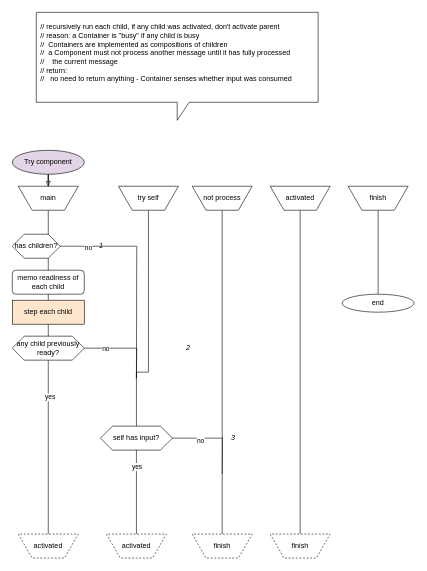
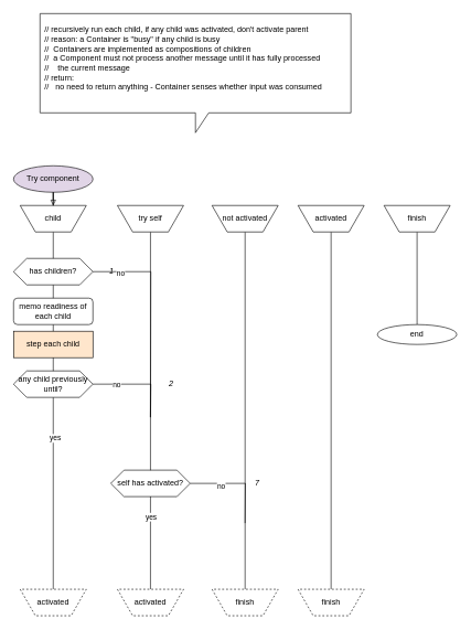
  <mxCell id="0" />
  <mxCell id="1" parent="0" />
  <mxCell id="2" style="edgeStyle=orthogonalEdgeStyle;rounded=0;orthogonalLoop=1;jettySize=auto;html=1;exitX=0.5;exitY=1;exitDx=0;exitDy=0;endArrow=none;endFill=0;startArrow=none;entryX=0.5;entryY=0;entryDx=0;entryDy=0;" parent="1" source="14" target="18" edge="1"><mxGeometry relative="1" as="geometry"><mxPoint x="80" y="830" as="targetPoint" /></mxGeometry></mxCell>
  <mxCell id="3" value="yes" style="edgeLabel;html=1;align=center;verticalAlign=middle;resizable=0;points=[];" parent="2" vertex="1" connectable="0"><mxGeometry x="0.152" y="2" relative="1" as="geometry"><mxPoint as="offset" /></mxGeometry></mxCell>
  <mxCell id="4" value="Try component" style="ellipse;whiteSpace=wrap;html=1;fillColor=#e1d5e7;" parent="1" vertex="1"><mxGeometry x="20" y="250" width="120" height="40" as="geometry" /></mxCell>
  <mxCell id="5" style="edgeStyle=orthogonalEdgeStyle;rounded=0;orthogonalLoop=1;jettySize=auto;html=1;exitX=1;exitY=0.5;exitDx=0;exitDy=0;entryX=0.5;entryY=0;entryDx=0;entryDy=0;endArrow=none;endFill=0;" parent="1" source="7" edge="1"><mxGeometry relative="1" as="geometry"><mxPoint x="227" y="630" as="targetPoint" /></mxGeometry></mxCell>
  <mxCell id="6" value="no" style="edgeLabel;html=1;align=center;verticalAlign=middle;resizable=0;points=[];" parent="5" vertex="1" connectable="0"><mxGeometry x="-0.733" y="-1" relative="1" as="geometry"><mxPoint as="offset" /></mxGeometry></mxCell>
- <mxCell id="7" value="has children?" style="shape=hexagon;perimeter=hexagonPerimeter2;whiteSpace=wrap;html=1;fixedSize=1;" parent="1" vertex="1"><mxGeometry x="20" y="390" width="80" height="40" as="geometry" /></mxCell>
+ <mxCell id="7" value="has children?" style="shape=hexagon;perimeter=hexagonPerimeter2;whiteSpace=wrap;html=1;fixedSize=1;" parent="1" vertex="1"><mxGeometry x="20" y="390" width="120" height="40" as="geometry" /></mxCell>
  <mxCell id="8" style="edgeStyle=orthogonalEdgeStyle;rounded=0;orthogonalLoop=1;jettySize=auto;html=1;exitX=1;exitY=0.5;exitDx=0;exitDy=0;entryX=0.5;entryY=0;entryDx=0;entryDy=0;endArrow=none;endFill=0;" parent="1" source="10" edge="1"><mxGeometry relative="1" as="geometry"><mxPoint x="227" y="630" as="targetPoint" /></mxGeometry></mxCell>
  <mxCell id="9" value="no" style="edgeLabel;html=1;align=center;verticalAlign=middle;resizable=0;points=[];" parent="8" vertex="1" connectable="0"><mxGeometry x="-0.489" relative="1" as="geometry"><mxPoint as="offset" /></mxGeometry></mxCell>
- <mxCell id="10" value="any child previously ready?" style="shape=hexagon;perimeter=hexagonPerimeter2;whiteSpace=wrap;html=1;fixedSize=1;" parent="1" vertex="1"><mxGeometry x="20" y="560" width="120" height="40" as="geometry" /></mxCell>
+ <mxCell id="10" value="any child previously until?" style="shape=hexagon;perimeter=hexagonPerimeter2;whiteSpace=wrap;html=1;fixedSize=1;" parent="1" vertex="1"><mxGeometry x="20" y="560" width="120" height="40" as="geometry" /></mxCell>
  <mxCell id="11" value="step each child" style="rounded=0;whiteSpace=wrap;html=1;fillColor=#ffe6cc;" parent="1" vertex="1"><mxGeometry x="20" y="500" width="120" height="40" as="geometry" /></mxCell>
  <mxCell id="12" style="edgeStyle=orthogonalEdgeStyle;rounded=0;orthogonalLoop=1;jettySize=auto;html=1;exitX=0.5;exitY=1;exitDx=0;exitDy=0;endArrow=none;endFill=0;entryX=0.5;entryY=0;entryDx=0;entryDy=0;" parent="1" source="13" target="20" edge="1"><mxGeometry relative="1" as="geometry"><mxPoint x="369.5" y="320" as="sourcePoint" /><mxPoint x="370" y="830" as="targetPoint" /></mxGeometry></mxCell>
- <mxCell id="13" value="not process" style="verticalLabelPosition=middle;verticalAlign=middle;html=1;shape=trapezoid;perimeter=trapezoidPerimeter;whiteSpace=wrap;size=0.23;arcSize=10;flipV=1;labelPosition=center;align=center;" parent="1" vertex="1"><mxGeometry x="320" y="310" width="100" height="40" as="geometry" /></mxCell>
- <mxCell id="14" value="main" style="verticalLabelPosition=middle;verticalAlign=middle;html=1;shape=trapezoid;perimeter=trapezoidPerimeter;whiteSpace=wrap;size=0.23;arcSize=10;flipV=1;labelPosition=center;align=center;" parent="1" vertex="1"><mxGeometry x="30" y="310" width="100" height="40" as="geometry" /></mxCell>
+ <mxCell id="13" value="not activated" style="verticalLabelPosition=middle;verticalAlign=middle;html=1;shape=trapezoid;perimeter=trapezoidPerimeter;whiteSpace=wrap;size=0.23;arcSize=10;flipV=1;labelPosition=center;align=center;" parent="1" vertex="1"><mxGeometry x="320" y="310" width="100" height="40" as="geometry" /></mxCell>
+ <mxCell id="14" value="child" style="verticalLabelPosition=middle;verticalAlign=middle;html=1;shape=trapezoid;perimeter=trapezoidPerimeter;whiteSpace=wrap;size=0.23;arcSize=10;flipV=1;labelPosition=center;align=center;" parent="1" vertex="1"><mxGeometry x="30" y="310" width="100" height="40" as="geometry" /></mxCell>
  <mxCell id="15" value="" style="edgeStyle=orthogonalEdgeStyle;rounded=0;orthogonalLoop=1;jettySize=auto;html=1;exitX=0.5;exitY=1;exitDx=0;exitDy=0;endArrow=block;endFill=0;" parent="1" source="4" target="14" edge="1"><mxGeometry relative="1" as="geometry"><mxPoint x="80" y="290" as="sourcePoint" /><mxPoint x="80" y="830" as="targetPoint" /></mxGeometry></mxCell>
  <mxCell id="16" style="edgeStyle=orthogonalEdgeStyle;rounded=0;orthogonalLoop=1;jettySize=auto;html=1;exitX=0.5;exitY=1;exitDx=0;exitDy=0;endArrow=none;endFill=0;entryX=0.5;entryY=0;entryDx=0;entryDy=0;" parent="1" source="17" target="19" edge="1"><mxGeometry relative="1" as="geometry"><mxPoint x="499.5" y="320" as="sourcePoint" /><mxPoint x="500" y="830" as="targetPoint" /></mxGeometry></mxCell>
  <mxCell id="17" value="activated" style="verticalLabelPosition=middle;verticalAlign=middle;html=1;shape=trapezoid;perimeter=trapezoidPerimeter;whiteSpace=wrap;size=0.23;arcSize=10;flipV=1;labelPosition=center;align=center;" parent="1" vertex="1"><mxGeometry x="450" y="310" width="100" height="40" as="geometry" /></mxCell>
  <mxCell id="18" value="activated" style="verticalLabelPosition=middle;verticalAlign=middle;html=1;shape=trapezoid;perimeter=trapezoidPerimeter;whiteSpace=wrap;size=0.23;arcSize=10;flipV=1;labelPosition=center;align=center;dashed=1;" parent="1" vertex="1"><mxGeometry x="30" y="890" width="100" height="40" as="geometry" /></mxCell>
  <mxCell id="19" value="finish" style="verticalLabelPosition=middle;verticalAlign=middle;html=1;shape=trapezoid;perimeter=trapezoidPerimeter;whiteSpace=wrap;size=0.23;arcSize=10;flipV=1;labelPosition=center;align=center;dashed=1;" parent="1" vertex="1"><mxGeometry x="450" y="890" width="100" height="40" as="geometry" /></mxCell>
  <mxCell id="20" value="finish" style="verticalLabelPosition=middle;verticalAlign=middle;html=1;shape=trapezoid;perimeter=trapezoidPerimeter;whiteSpace=wrap;size=0.23;arcSize=10;flipV=1;labelPosition=center;align=center;dashed=1;" parent="1" vertex="1"><mxGeometry x="320" y="890" width="100" height="40" as="geometry" /></mxCell>
  <mxCell id="21" style="edgeStyle=orthogonalEdgeStyle;rounded=0;orthogonalLoop=1;jettySize=auto;html=1;exitX=0.5;exitY=1;exitDx=0;exitDy=0;endArrow=none;endFill=0;entryX=0.5;entryY=0;entryDx=0;entryDy=0;" parent="1" source="22" target="23" edge="1"><mxGeometry relative="1" as="geometry"><mxPoint x="629.5" y="320" as="sourcePoint" /><mxPoint x="630" y="890" as="targetPoint" /></mxGeometry></mxCell>
  <mxCell id="22" value="finish" style="verticalLabelPosition=middle;verticalAlign=middle;html=1;shape=trapezoid;perimeter=trapezoidPerimeter;whiteSpace=wrap;size=0.23;arcSize=10;flipV=1;labelPosition=center;align=center;" parent="1" vertex="1"><mxGeometry x="580" y="310" width="100" height="40" as="geometry" /></mxCell>
  <mxCell id="23" value="end" style="ellipse;whiteSpace=wrap;html=1;" parent="1" vertex="1"><mxGeometry x="570" y="490" width="120" height="30" as="geometry" /></mxCell>
  <mxCell id="24" style="edgeStyle=orthogonalEdgeStyle;rounded=0;orthogonalLoop=1;jettySize=auto;html=1;endArrow=none;endFill=0;entryX=0.5;entryY=0;entryDx=0;entryDy=0;exitX=0.5;exitY=1;exitDx=0;exitDy=0;" parent="1" source="26" target="27" edge="1"><mxGeometry relative="1" as="geometry"><mxPoint x="227" y="430" as="sourcePoint" /><mxPoint x="226.5" y="880" as="targetPoint" /><Array as="points" /></mxGeometry></mxCell>
  <mxCell id="25" value="yes" style="edgeLabel;html=1;align=center;verticalAlign=middle;resizable=0;points=[];" parent="24" vertex="1" connectable="0"><mxGeometry x="0.656" y="2" relative="1" as="geometry"><mxPoint x="-2" y="-17" as="offset" /></mxGeometry></mxCell>
- <mxCell id="26" value="try self" style="verticalLabelPosition=middle;verticalAlign=middle;html=1;shape=trapezoid;perimeter=trapezoidPerimeter;whiteSpace=wrap;size=0.23;arcSize=10;flipV=1;labelPosition=center;align=center;" parent="1" vertex="1"><mxGeometry x="197" y="310" width="100" height="40" as="geometry" /></mxCell>
+ <mxCell id="26" value="try self" style="verticalLabelPosition=middle;verticalAlign=middle;html=1;shape=trapezoid;perimeter=trapezoidPerimeter;whiteSpace=wrap;size=0.23;arcSize=10;flipV=1;labelPosition=center;align=center;" parent="1" vertex="1"><mxGeometry x="177" y="310" width="100" height="40" as="geometry" /></mxCell>
  <mxCell id="27" value="activated" style="verticalLabelPosition=middle;verticalAlign=middle;html=1;shape=trapezoid;perimeter=trapezoidPerimeter;whiteSpace=wrap;size=0.23;arcSize=10;flipV=1;labelPosition=center;align=center;dashed=1;" parent="1" vertex="1"><mxGeometry x="177" y="890" width="100" height="40" as="geometry" /></mxCell>
  <mxCell id="28" style="edgeStyle=orthogonalEdgeStyle;rounded=0;orthogonalLoop=1;jettySize=auto;html=1;exitX=1;exitY=0.5;exitDx=0;exitDy=0;entryX=0.5;entryY=0;entryDx=0;entryDy=0;endArrow=none;endFill=0;" parent="1" source="30" edge="1"><mxGeometry relative="1" as="geometry"><mxPoint x="370" y="790" as="targetPoint" /></mxGeometry></mxCell>
  <mxCell id="29" value="no" style="edgeLabel;html=1;align=center;verticalAlign=middle;resizable=0;points=[];" parent="28" vertex="1" connectable="0"><mxGeometry x="-0.357" y="-3" relative="1" as="geometry"><mxPoint as="offset" /></mxGeometry></mxCell>
- <mxCell id="30" value="self has input?" style="shape=hexagon;perimeter=hexagonPerimeter2;whiteSpace=wrap;html=1;fixedSize=1;" parent="1" vertex="1"><mxGeometry x="167" y="710" width="120" height="40" as="geometry" /></mxCell>
+ <mxCell id="30" value="self has activated?" style="shape=hexagon;perimeter=hexagonPerimeter2;whiteSpace=wrap;html=1;fixedSize=1;" parent="1" vertex="1"><mxGeometry x="167" y="710" width="120" height="40" as="geometry" /></mxCell>
  <mxCell id="31" value="&lt;i&gt;1&lt;/i&gt;" style="text;html=1;strokeColor=none;fillColor=none;align=center;verticalAlign=middle;whiteSpace=wrap;rounded=0;" parent="1" vertex="1"><mxGeometry x="157" y="400" width="23" height="20" as="geometry" /></mxCell>
- <mxCell id="32" value="&lt;i&gt;2&lt;/i&gt;" style="text;html=1;strokeColor=none;fillColor=none;align=center;verticalAlign=middle;whiteSpace=wrap;rounded=0;" parent="1" vertex="1"><mxGeometry x="302" y="570" width="23" height="20" as="geometry" /></mxCell>
- <mxCell id="33" value="&lt;i&gt;3&lt;/i&gt;" style="text;html=1;strokeColor=none;fillColor=none;align=center;verticalAlign=middle;whiteSpace=wrap;rounded=0;" parent="1" vertex="1"><mxGeometry x="377" y="720" width="23" height="20" as="geometry" /></mxCell>
+ <mxCell id="32" value="&lt;i&gt;2&lt;/i&gt;" style="text;html=1;strokeColor=none;fillColor=none;align=center;verticalAlign=middle;whiteSpace=wrap;rounded=0;" parent="1" vertex="1"><mxGeometry x="247" y="570" width="23" height="20" as="geometry" /></mxCell>
+ <mxCell id="33" value="&lt;i&gt;7&lt;/i&gt;" style="text;html=1;strokeColor=none;fillColor=none;align=center;verticalAlign=middle;whiteSpace=wrap;rounded=0;" parent="1" vertex="1"><mxGeometry x="377" y="720" width="23" height="20" as="geometry" /></mxCell>
  <mxCell id="34" value="&lt;div&gt;&lt;span&gt;&#09;&lt;/span&gt;// recursively run each child, if any child was activated, don't activate parent&lt;/div&gt;&lt;div&gt;&lt;span&gt;&#09;&lt;/span&gt;// reason: a Container is &quot;busy&quot; if any child is busy&lt;/div&gt;&lt;div&gt;&lt;span&gt;&#09;&lt;/span&gt;//&amp;nbsp; Containers are implemented as compositions of children&lt;/div&gt;&lt;div&gt;&lt;span&gt;&#09;&lt;/span&gt;//&amp;nbsp; a Component must not process another message until it has fully processed&lt;/div&gt;&lt;div&gt;&lt;span&gt;&#09;&lt;/span&gt;//&amp;nbsp; &amp;nbsp; the current message&lt;/div&gt;&lt;div&gt;&lt;span&gt;// return:&lt;/span&gt;&lt;br&gt;&lt;/div&gt;&lt;div&gt;&lt;span&gt;//&amp;nbsp; &amp;nbsp;no need to return anything - Container senses whether input was consumed&lt;/span&gt;&lt;/div&gt;&lt;div&gt;&lt;br&gt;&lt;/div&gt;" style="shape=callout;whiteSpace=wrap;html=1;perimeter=calloutPerimeter;align=left;spacingLeft=5;" parent="1" vertex="1"><mxGeometry x="60" y="20" width="470" height="180" as="geometry" /></mxCell>
  <mxCell id="35" value="memo readiness of each child" style="whiteSpace=wrap;html=1;rounded=1;" vertex="1" parent="1"><mxGeometry x="20" y="450" width="120" height="40" as="geometry" /></mxCell>
